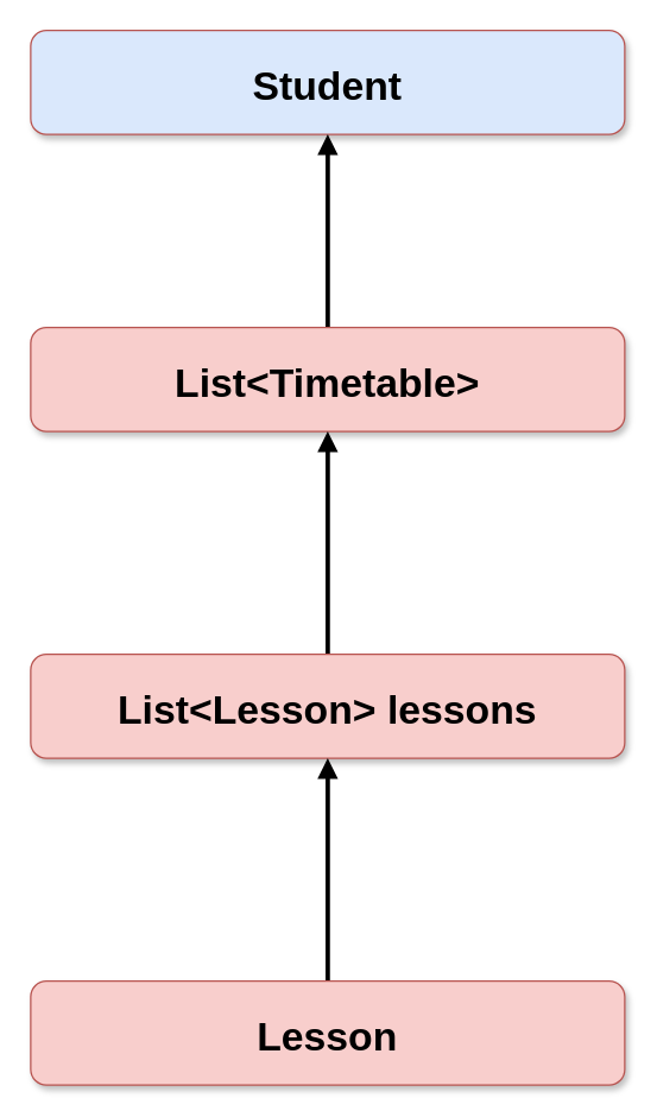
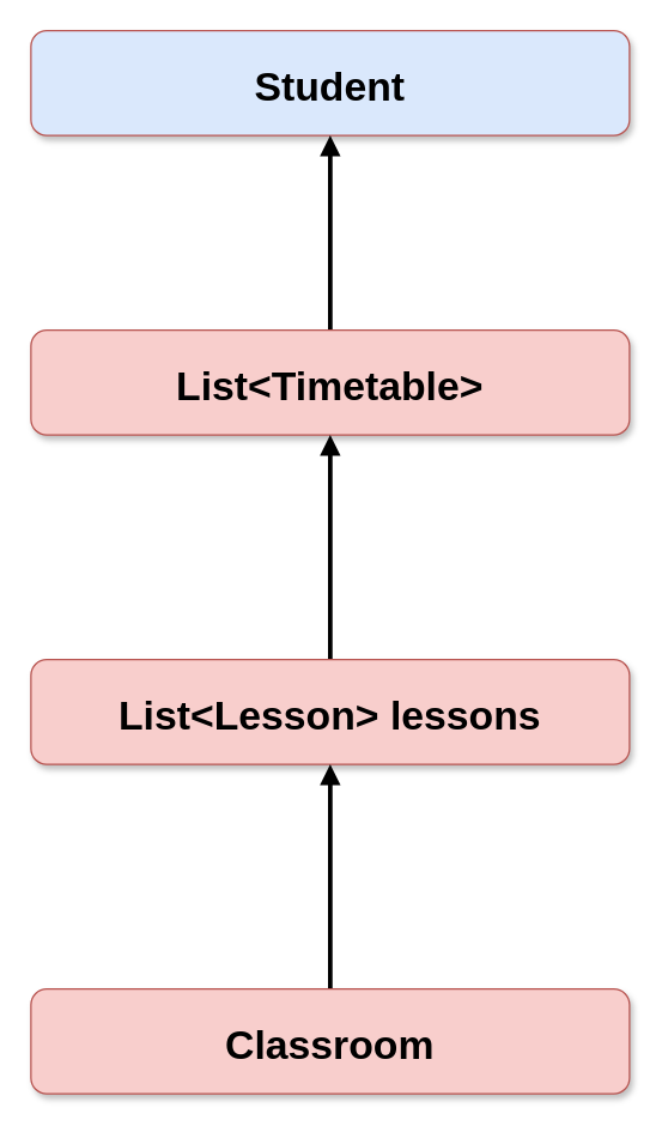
  <mxCell id="0" />
  <mxCell id="1" parent="0" />
  <mxCell id="2" value="Student" style="rounded=1;fillColor=#dae8fc;strokeColor=#b85450;shadow=1;fontStyle=1;fontSize=27;" parent="1" vertex="1"><mxGeometry x="20" y="20" width="400" height="70" as="geometry" /></mxCell>
  <mxCell id="3" style="edgeStyle=orthogonalEdgeStyle;rounded=0;jumpSize=12;orthogonalLoop=1;jettySize=auto;html=1;exitX=0.5;exitY=0;exitDx=0;exitDy=0;entryX=0.5;entryY=1;entryDx=0;entryDy=0;fontSize=27;endArrow=block;endFill=1;strokeWidth=3;" parent="1" source="4" target="2" edge="1"><mxGeometry relative="1" as="geometry" /></mxCell>
  <mxCell id="4" value="List&lt;Timetable&gt;" style="rounded=1;fillColor=#f8cecc;strokeColor=#b85450;shadow=1;fontStyle=1;fontSize=27;" parent="1" vertex="1"><mxGeometry x="20" y="220" width="400" height="70" as="geometry" /></mxCell>
  <mxCell id="5" style="edgeStyle=orthogonalEdgeStyle;rounded=0;jumpSize=12;orthogonalLoop=1;jettySize=auto;html=1;exitX=0.5;exitY=0;exitDx=0;exitDy=0;entryX=0.5;entryY=1;entryDx=0;entryDy=0;fontSize=27;endArrow=block;endFill=1;strokeWidth=3;" parent="1" source="6" target="4" edge="1"><mxGeometry relative="1" as="geometry" /></mxCell>
  <mxCell id="6" value="List&lt;Lesson&gt; lessons" style="rounded=1;fillColor=#f8cecc;strokeColor=#b85450;shadow=1;fontStyle=1;fontSize=27;" parent="1" vertex="1"><mxGeometry x="20" y="440" width="400" height="70" as="geometry" /></mxCell>
  <mxCell id="7" style="edgeStyle=orthogonalEdgeStyle;rounded=0;orthogonalLoop=1;jettySize=auto;html=1;exitX=0.5;exitY=0;exitDx=0;exitDy=0;entryX=0.5;entryY=1;entryDx=0;entryDy=0;fontSize=27;fontStyle=1;endArrow=block;endFill=1;jumpSize=12;strokeWidth=3;" parent="1" source="8" target="6" edge="1"><mxGeometry relative="1" as="geometry" /></mxCell>
- <mxCell id="8" value="Lesson" style="rounded=1;fillColor=#f8cecc;strokeColor=#b85450;shadow=1;fontStyle=1;fontSize=27;" parent="1" vertex="1"><mxGeometry x="20" y="660" width="400" height="70" as="geometry" /></mxCell>
+ <mxCell id="8" value="Classroom" style="rounded=1;fillColor=#f8cecc;strokeColor=#b85450;shadow=1;fontStyle=1;fontSize=27;" parent="1" vertex="1"><mxGeometry x="20" y="660" width="400" height="70" as="geometry" /></mxCell>
